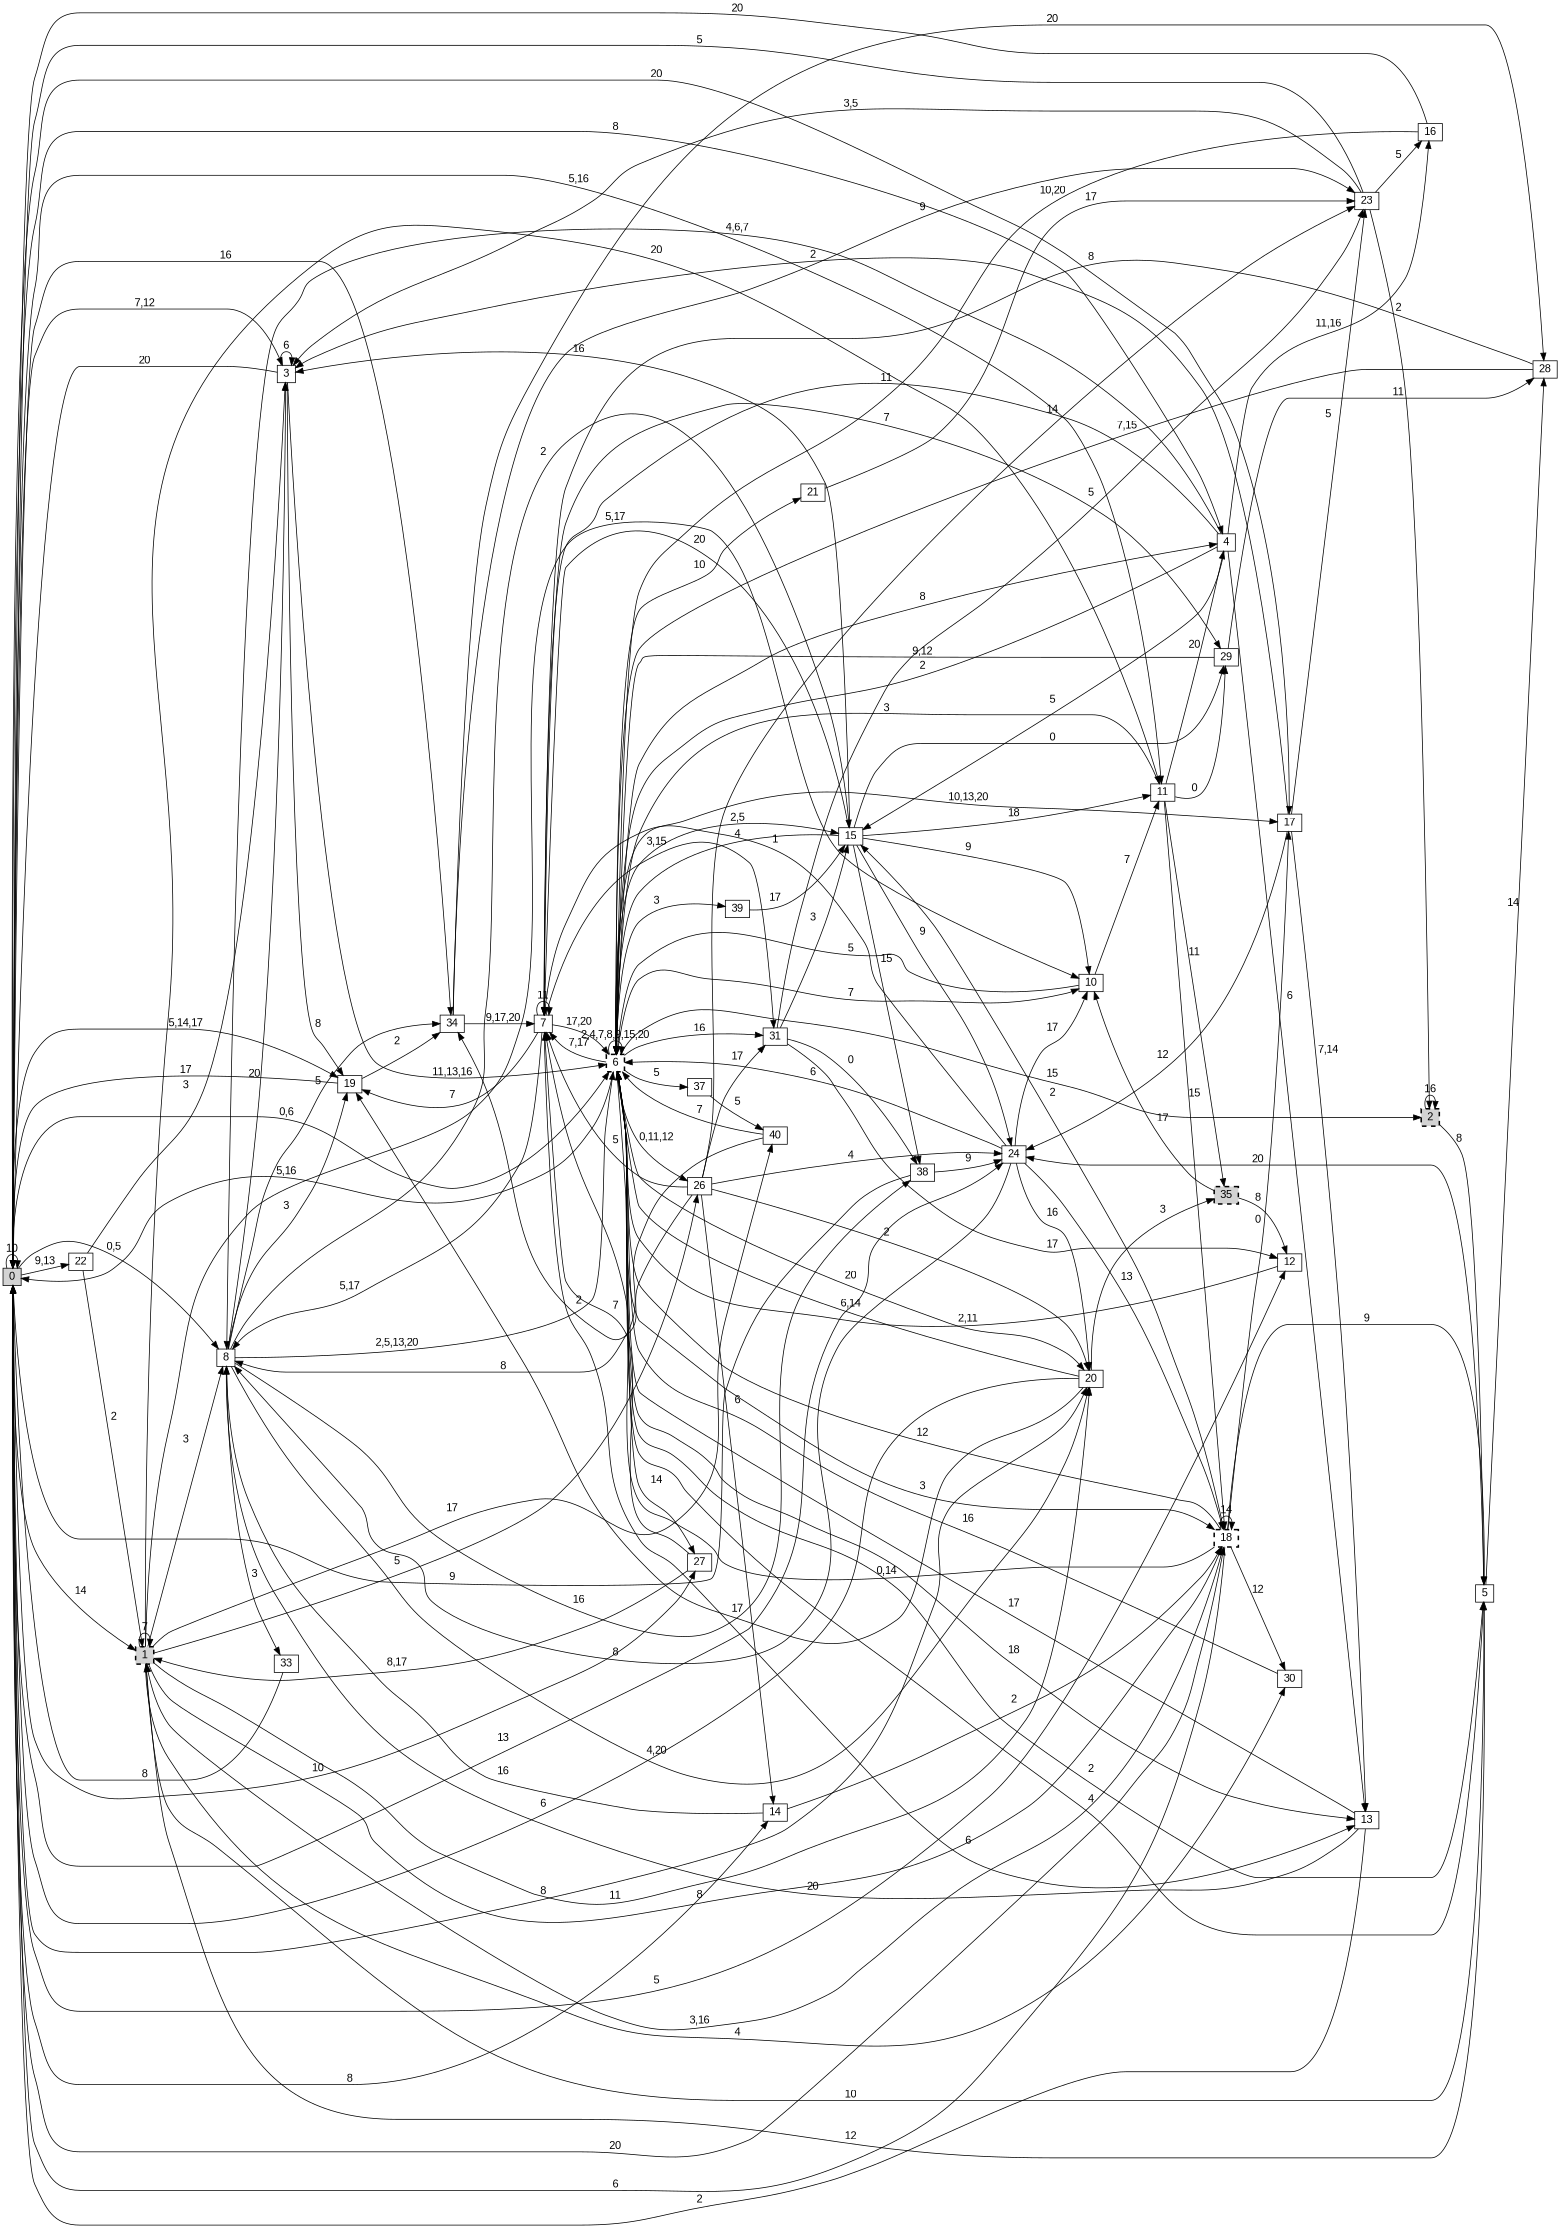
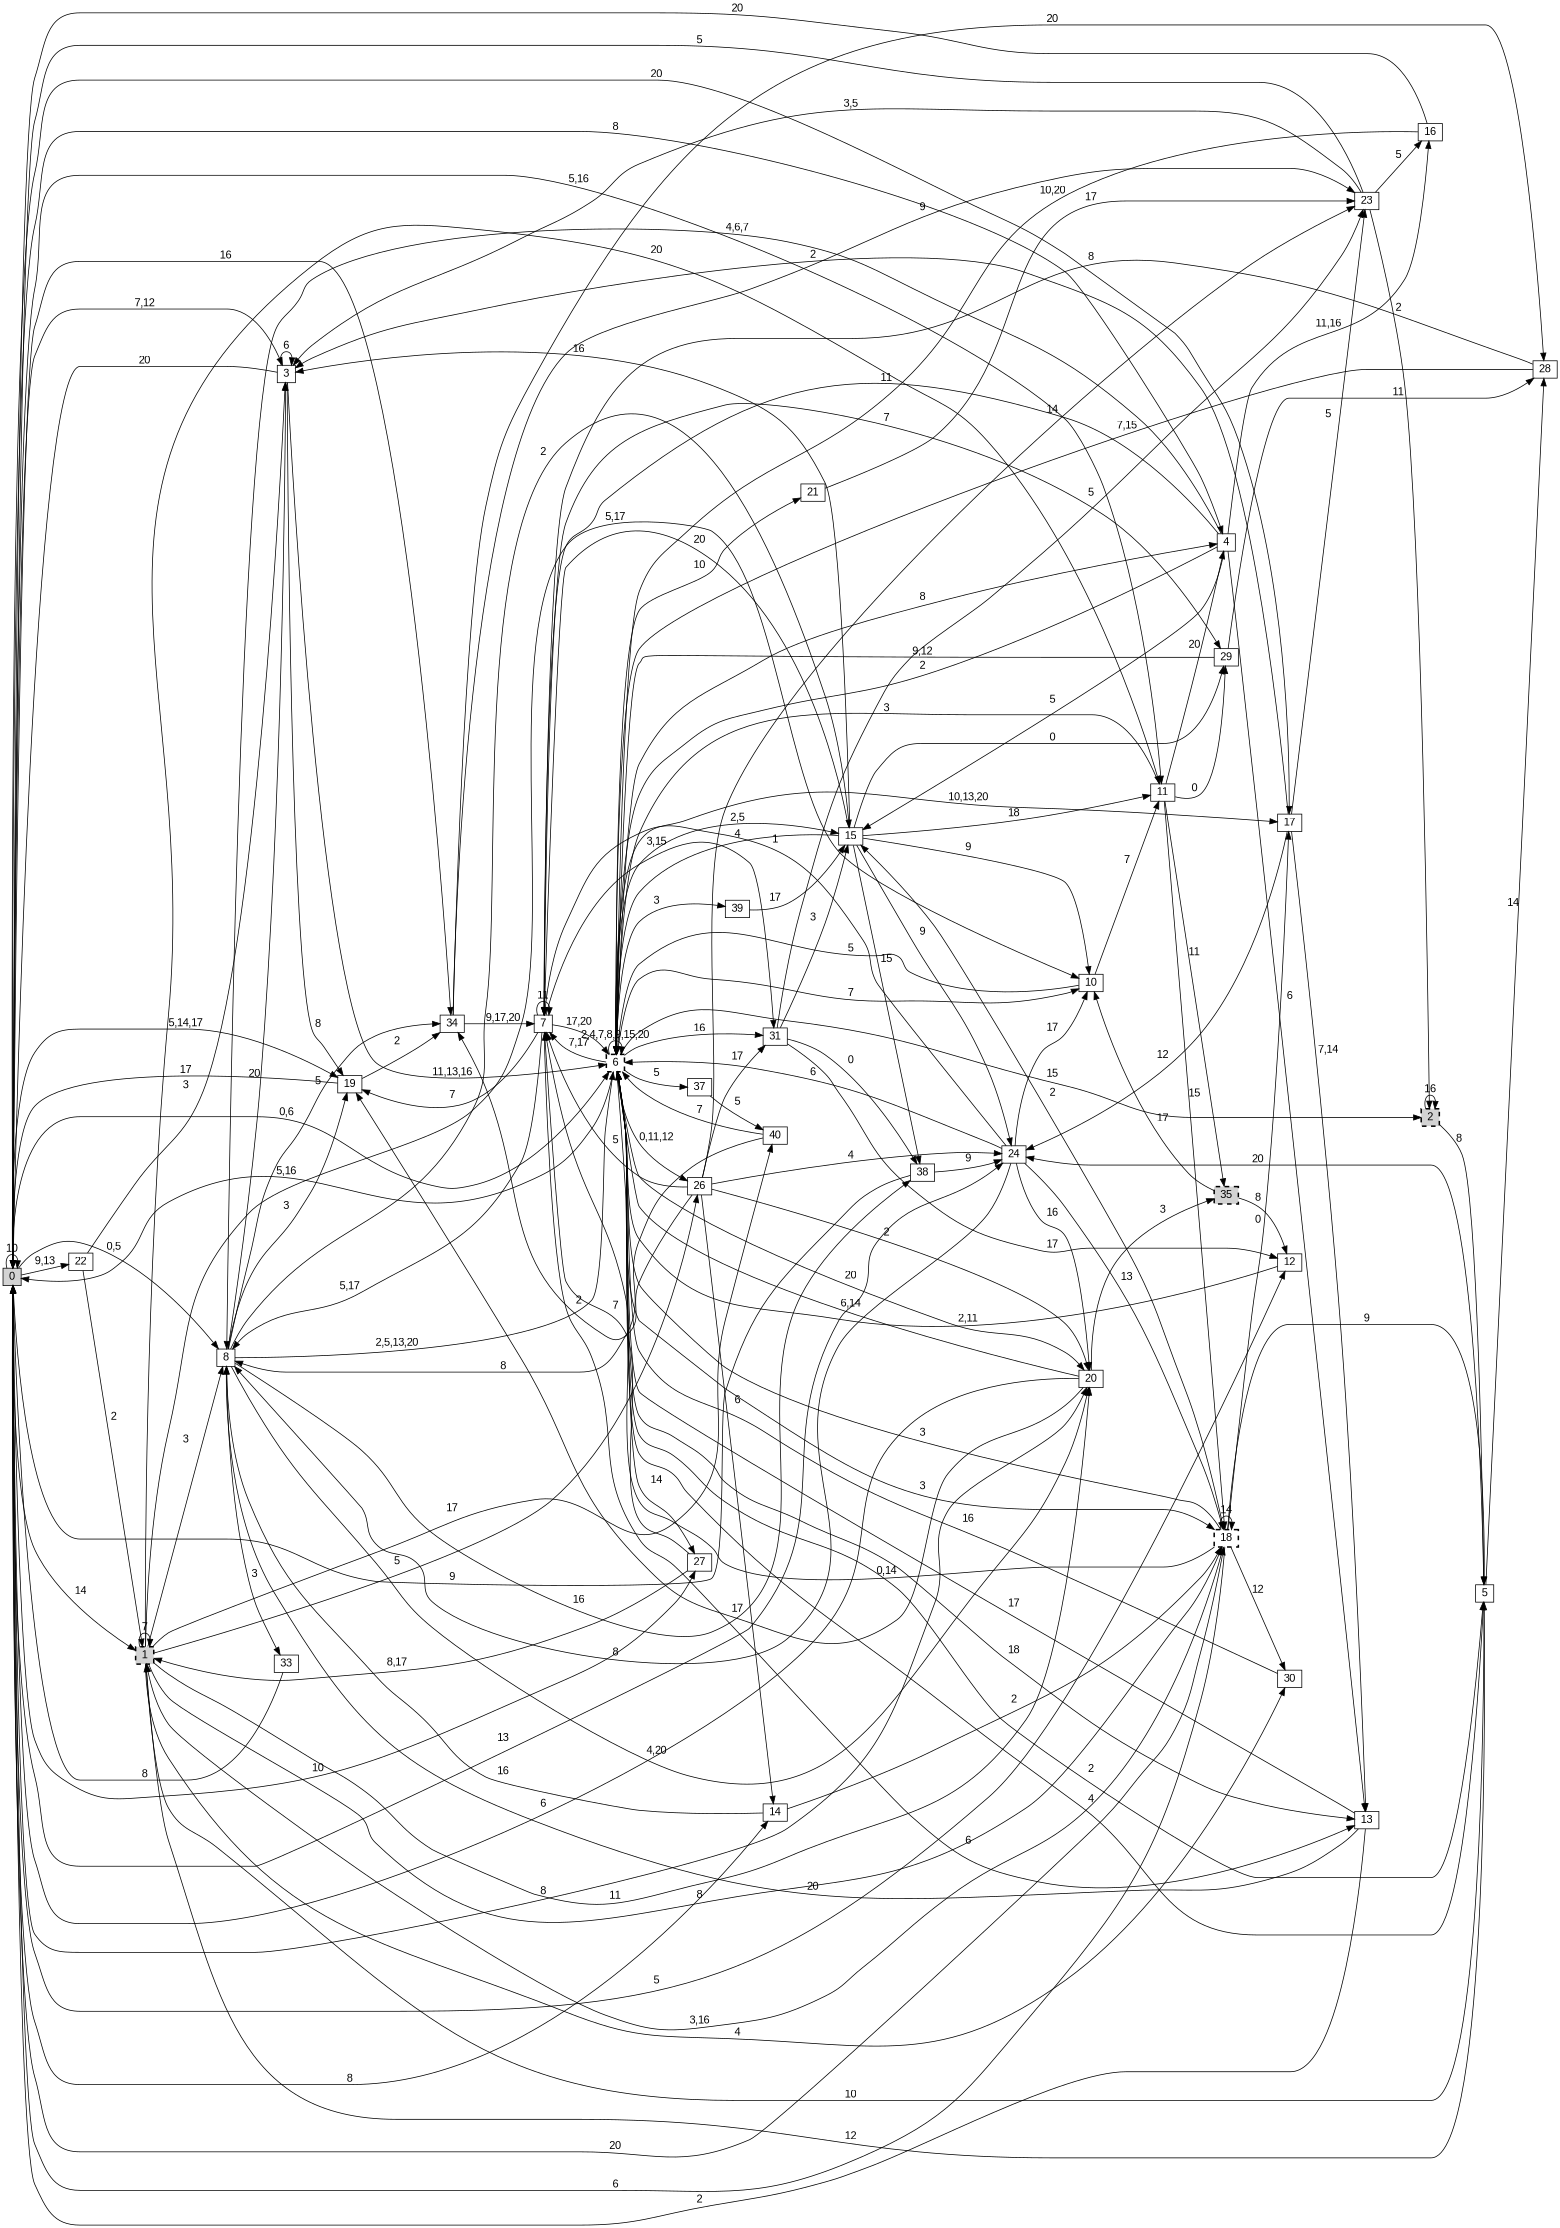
  digraph {
    rankdir=LR
    node [fontname=Arial shape=box]
    edge [fontname=Arial]
    n1 [height=0.1 label=0 style=filled width=0.1]
    n2 [height=0.1 label=1 style="filled,bold,dashed" width=0.1]
    n3 [height=0.1 label=3 width=0.1]
    n4 [height=0.1 label=4 width=0.1]
    n5 [height=0.1 label=6 style="bold,dashed" width=0.1]
    n6 [height=0.1 label=8 width=0.1]
    n7 [height=0.1 label=11 width=0.1]
    n8 [height=0.1 label=12 width=0.1]
    n9 [height=0.1 label=14 width=0.1]
    n10 [height=0.1 label=17 width=0.1]
    n11 [height=0.1 label=18 style="bold,dashed" width=0.1]
    n12 [height=0.1 label=19 width=0.1]
    n13 [height=0.1 label=20 width=0.1]
    n14 [height=0.1 label=22 width=0.1]
    n15 [height=0.1 label=24 width=0.1]
    n16 [height=0.1 label=27 width=0.1]
    n17 [height=0.1 label=34 width=0.1]
    n18 [height=0.1 label=5 width=0.1]
    n19 [height=0.1 label=10 width=0.1]
    n20 [height=0.1 label=26 width=0.1]
    n21 [height=0.1 label=30 width=0.1]
    n22 [height=0.1 label=40 width=0.1]
    n23 [height=0.1 label=7 width=0.1]
    n24 [height=0.1 label=13 width=0.1]
    n25 [height=0.1 label=15 width=0.1]
    n26 [height=0.1 label=16 width=0.1]
    n27 [height=0.1 label=2 style="filled,bold,dashed" width=0.1]
    n28 [height=0.1 label=21 width=0.1]
    n29 [height=0.1 label=31 width=0.1]
    n30 [height=0.1 label=37 width=0.1]
    n31 [height=0.1 label=39 width=0.1]
    n32 [height=0.1 label=33 width=0.1]
    n33 [height=0.1 label=38 width=0.1]
    n34 [height=0.1 label=29 width=0.1]
    n35 [height=0.1 label=35 style="filled,bold,dashed" width=0.1]
    n36 [height=0.1 label=23 width=0.1]
    n37 [height=0.1 label=28 width=0.1]
    n1 -> n1 [label=10]
    n1 -> n2 [label=14]
    n1 -> n3 [label="7,12"]
    n1 -> n4 [label=8]
    n1 -> n5 [label="0,6"]
    n1 -> n6 [label="0,5"]
    n1 -> n7 [label="5,16"]
    n1 -> n8 [label=5]
    n1 -> n9 [label=8]
    n1 -> n10 [label=20]
    n1 -> n11 [label=20]
    n1 -> n12 [label="5,14,17"]
    n1 -> n13 [label=8]
    n1 -> n14 [label="9,13"]
    n1 -> n15 [label=13]
    n1 -> n16 [label=10]
    n1 -> n17 [label=16]
    n2 -> n2 [label=7]
    n2 -> n6 [label=3]
    n2 -> n7 [label=20]
    n2 -> n11 [label=8]
    n2 -> n13 [label=11]
    n2 -> n18 [label=10]
    n2 -> n19 [label="5,17"]
    n2 -> n20 [label=5]
    n2 -> n21 [label=4]
    n2 -> n22 [label=17]
    n3 -> n1 [label=20]
    n3 -> n3 [label=6]
    n3 -> n5 [label="11,13,16"]
    n3 -> n12 [label=8]
    n4 -> n5 [label=2]
    n4 -> n6 [label="4,6,7"]
    n4 -> n23 [label=11]
    n4 -> n24 [label=6]
    n4 -> n25 [label=5]
    n4 -> n26 [label="11,16"]
    n5 -> n1 [label="5,16"]
    n5 -> n4 [label=8]
    n5 -> n5 [label="2,4,7,8,9,15,20"]
    n5 -> n10 [label="10,13,20"]
    n5 -> n11 [label=3]
    n5 -> n13 [label=20]
    n5 -> n16 [label=14]
    n5 -> n18 [label=2]
    n5 -> n19 [label=7]
    n5 -> n20 [label="0,11,12"]
    n5 -> n23 [label="7,17"]
    n5 -> n24 [label=18]
    n5 -> n25 [label="2,5"]
    n5 -> n27 [label=15]
    n5 -> n28 [label=10]
    n5 -> n29 [label=16]
    n5 -> n30 [label=5]
    n5 -> n31 [label=3]
    n6 -> n3 [label=20]
    n6 -> n5 [label="2,5,13,20"]
    n6 -> n12 [label=3]
    n6 -> n13 [label="4,20"]
    n6 -> n17 [label=5]
    n6 -> n25 [label=2]
    n6 -> n32 [label=3]
    n6 -> n33 [label=16]
    n7 -> n4 [label=20]
    n7 -> n5 [label=3]
    n7 -> n11 [label=15]
    n7 -> n34 [label=0]
    n7 -> n35 [label=11]
    n8 -> n5 [label="2,11"]
    n9 -> n6 [label=16]
    n9 -> n11 [label=2]
    n10 -> n3 [label=2]
    n10 -> n15 [label=12]
    n10 -> n24 [label="7,14"]
    n10 -> n36 [label=5]
    n11 -> n1 [label=6]
    n11 -> n2 [label="3,16"]
-   n11 -> n5 [label=12]
+   n11 -> n5 [label=3]
    n11 -> n10 [label=0]
    n11 -> n11 [label=14]
    n11 -> n18 [label=9]
    n11 -> n21 [label=12]
    n11 -> n23 [label="0,14"]
    n11 -> n25 [label=2]
    n12 -> n1 [label=17]
    n12 -> n17 [label=2]
    n13 -> n1 [label=6]
    n13 -> n5 [label="6,14"]
    n13 -> n12 [label=17]
    n13 -> n35 [label=3]
    n14 -> n2 [label=2]
    n14 -> n3 [label=3]
    n15 -> n5 [label=6]
    n15 -> n6 [label=8]
    n15 -> n11 [label=13]
    n15 -> n13 [label=16]
    n15 -> n19 [label=17]
    n15 -> n23 [label=1]
    n16 -> n2 [label="8,17"]
    n16 -> n23 [label=7]
    n17 -> n23 [label="9,17,20"]
    n17 -> n36 [label=9]
    n17 -> n37 [label=20]
    n18 -> n2 [label=12]
    n18 -> n5 [label=4]
    n18 -> n15 [label=20]
    n18 -> n37 [label=14]
    n19 -> n5 [label=5]
    n19 -> n7 [label=7]
    n20 -> n9 [label=6]
    n20 -> n13 [label=2]
    n20 -> n15 [label=4]
    n20 -> n17 [label=2]
    n20 -> n23 [label=5]
    n20 -> n29 [label=17]
    n20 -> n36 [label=14]
    n21 -> n5 [label=16]
    n22 -> n5 [label=7]
    n22 -> n6 [label=8]
    n23 -> n5 [label="17,20"]
    n23 -> n6 [label="5,17"]
    n23 -> n12 [label=7]
    n23 -> n23 [label=11]
    n23 -> n24 [label=6]
    n23 -> n29 [label="3,15"]
    n23 -> n34 [label=7]
    n24 -> n1 [label=2]
    n24 -> n5 [label=17]
    n24 -> n6 [label=20]
    n25 -> n3 [label=16]
    n25 -> n5 [label=4]
    n25 -> n7 [label=18]
    n25 -> n15 [label=9]
    n25 -> n19 [label=9]
    n25 -> n23 [label=20]
    n25 -> n33 [label=15]
    n25 -> n34 [label=0]
    n26 -> n1 [label=20]
    n26 -> n5 [label="10,20"]
    n27 -> n18 [label=8]
    n27 -> n27 [label=16]
    n28 -> n36 [label=17]
    n29 -> n8 [label=17]
    n29 -> n25 [label=3]
    n29 -> n33 [label=0]
    n29 -> n36 [label=5]
    n30 -> n22 [label=5]
    n31 -> n25 [label=17]
    n32 -> n1 [label=8]
    n33 -> n1 [label=9]
    n33 -> n15 [label=9]
    n34 -> n5 [label="9,12"]
    n34 -> n37 [label=11]
    n35 -> n8 [label=8]
    n35 -> n19 [label=17]
    n36 -> n1 [label=5]
    n36 -> n3 [label="3,5"]
    n36 -> n26 [label=5]
    n36 -> n27 [label=2]
    n37 -> n5 [label="7,15"]
    n37 -> n23 [label=8]
  }
